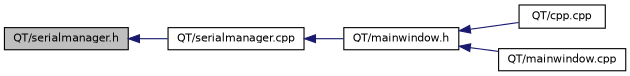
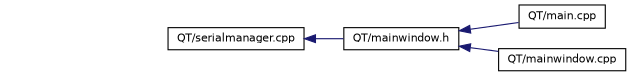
  digraph {
    rankdir=LR
    node [color=black fillcolor=white fontname=Helvetica fontsize=10 shape=record style=filled]
    edge [color=midnightblue dir=back fontname=Helvetica fontsize=10 labelfontname=Helvetica labelfontsize=10 style=solid]
-   n1 [fillcolor=grey75 fontcolor=black height=0.2 label="QT/serialmanager.h" width=0.4]
    n2 [height=0.2 label="QT/serialmanager.cpp" width=0.4]
    n3 [height=0.2 label="QT/mainwindow.h" width=0.4]
-   n4 [height=0.2 label="QT/cpp.cpp" width=0.4]
+   n4 [height=0.2 label="QT/main.cpp" width=0.4]
    n5 [height=0.2 label="QT/mainwindow.cpp" width=0.4]
-   n1 -> n2
    n2 -> n3
    n3 -> n4
    n3 -> n5
  }
